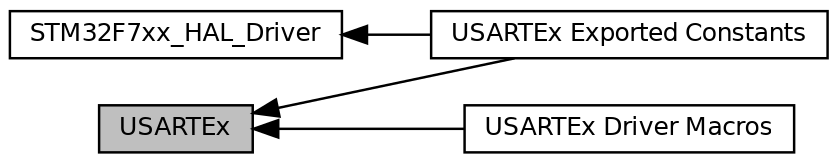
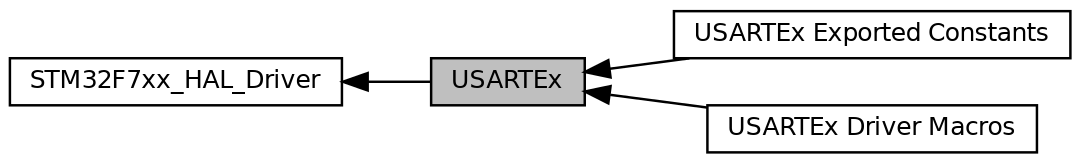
  digraph {
    rankdir=LR
    node [color=black fillcolor=white fontname=Helvetica fontsize=10 shape=record style=filled]
    edge [dir=back fontname=Helvetica fontsize=10 labelfontname=Helvetica labelfontsize=10 shape=plaintext style=solid]
    n1 [height=0.2 label=STM32F7xx_HAL_Driver width=0.4]
    n2 [fillcolor=grey75 fontcolor=black height=0.2 label=USARTEx width=0.4]
    n3 [height=0.2 label="USARTEx Exported Constants" width=0.4]
    n4 [height=0.2 label="USARTEx Driver Macros" width=0.4]
-   n1 -> n3
+   n1 -> n2
    n2 -> n3
    n2 -> n4
  }
